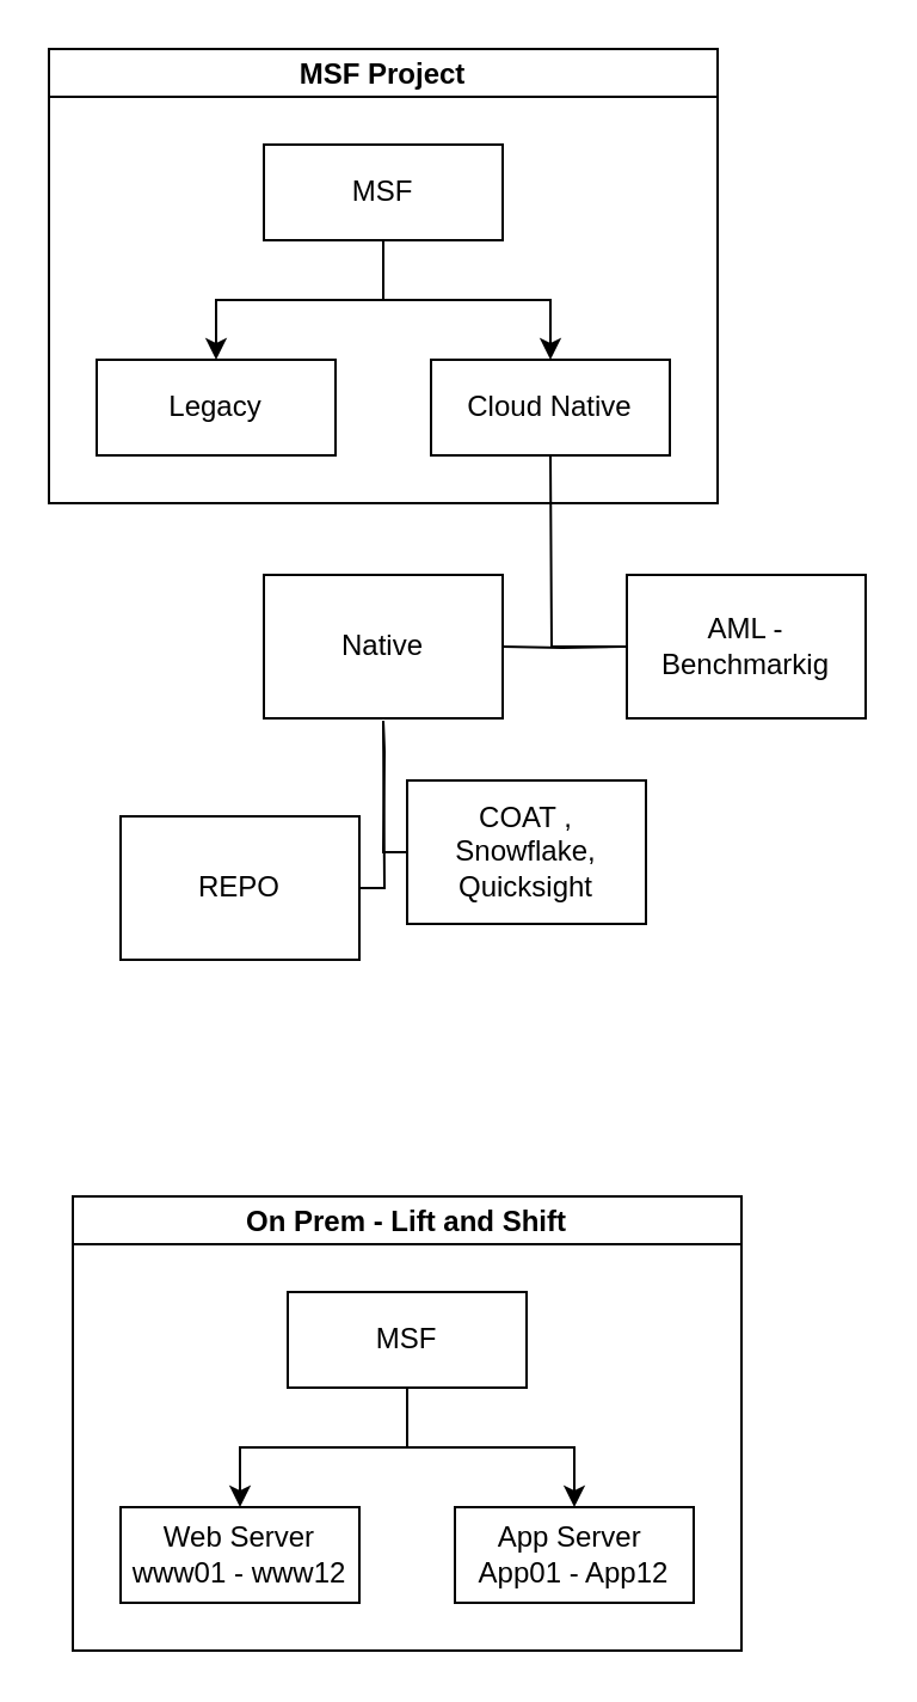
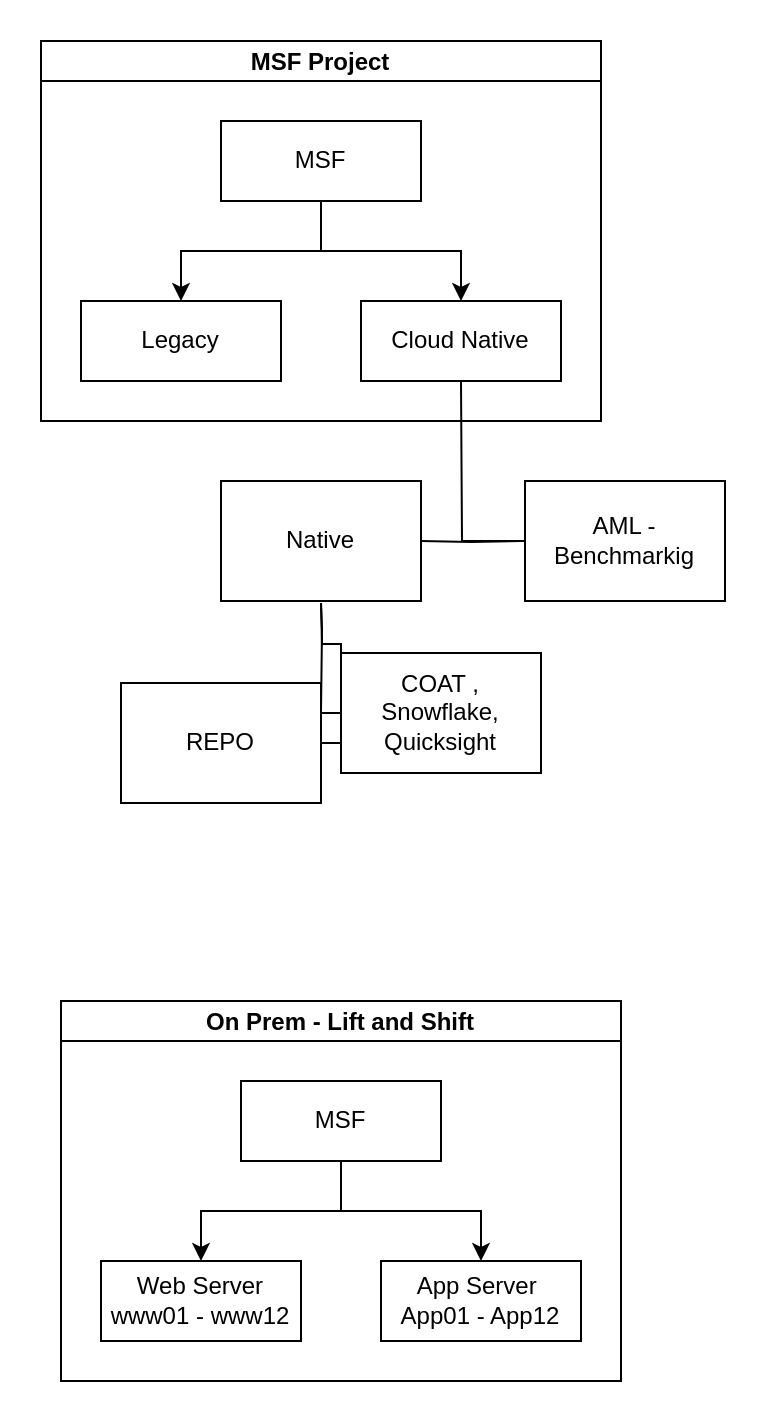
  <mxCell id="0" />
  <mxCell id="1" parent="0" />
  <mxCell id="2" value="MSF Project" style="swimlane;startSize=20;horizontal=1;childLayout=treeLayout;horizontalTree=0;resizable=0;containerType=tree;" vertex="1" parent="1"><mxGeometry x="20" y="20" width="280" height="190" as="geometry" /></mxCell>
  <mxCell id="3" value="MSF" style="whiteSpace=wrap;html=1;" vertex="1" parent="2"><mxGeometry x="90" y="40" width="100" height="40" as="geometry" /></mxCell>
  <mxCell id="4" value="Legacy" style="whiteSpace=wrap;html=1;" vertex="1" parent="2"><mxGeometry x="20" y="130" width="100" height="40" as="geometry" /></mxCell>
  <mxCell id="5" value="" style="edgeStyle=elbowEdgeStyle;elbow=vertical;html=1;rounded=0;" edge="1" parent="2" source="3" target="4"><mxGeometry relative="1" as="geometry" /></mxCell>
  <mxCell id="6" value="Cloud Native" style="whiteSpace=wrap;html=1;" vertex="1" parent="2"><mxGeometry x="160" y="130" width="100" height="40" as="geometry" /></mxCell>
  <mxCell id="7" value="" style="edgeStyle=elbowEdgeStyle;elbow=vertical;html=1;rounded=0;" edge="1" parent="2" source="3" target="6"><mxGeometry relative="1" as="geometry" /></mxCell>
  <mxCell id="8" value="" style="edgeStyle=orthogonalEdgeStyle;startArrow=none;endArrow=none;rounded=0;targetPortConstraint=eastwest;sourcePortConstraint=northsouth;" edge="1" target="10" parent="1"><mxGeometry relative="1" as="geometry"><mxPoint x="260" y="270" as="sourcePoint" /></mxGeometry></mxCell>
  <mxCell id="9" value="" style="edgeStyle=orthogonalEdgeStyle;startArrow=none;endArrow=none;rounded=0;targetPortConstraint=eastwest;sourcePortConstraint=northsouth;" edge="1" target="11" parent="1"><mxGeometry relative="1" as="geometry"><mxPoint x="230" y="190" as="sourcePoint" /></mxGeometry></mxCell>
  <mxCell id="10" value="Native" style="whiteSpace=wrap;html=1;align=center;verticalAlign=middle;treeFolding=1;treeMoving=1;" vertex="1" parent="1"><mxGeometry x="110" y="240" width="100" height="60" as="geometry" /></mxCell>
  <mxCell id="11" value="AML - Benchmarkig" style="whiteSpace=wrap;html=1;align=center;verticalAlign=middle;treeFolding=1;treeMoving=1;" vertex="1" parent="1"><mxGeometry x="262" y="240" width="100" height="60" as="geometry" /></mxCell>
  <mxCell id="12" value="" style="edgeStyle=orthogonalEdgeStyle;startArrow=none;endArrow=none;rounded=0;targetPortConstraint=eastwest;sourcePortConstraint=northsouth;" edge="1" target="14" parent="1"><mxGeometry relative="1" as="geometry"><mxPoint x="160" y="301" as="sourcePoint" /></mxGeometry></mxCell>
  <mxCell id="13" value="" style="edgeStyle=orthogonalEdgeStyle;startArrow=none;endArrow=none;rounded=0;targetPortConstraint=eastwest;sourcePortConstraint=northsouth;" edge="1" target="15" parent="1"><mxGeometry relative="1" as="geometry"><mxPoint x="160" y="301" as="sourcePoint" /></mxGeometry></mxCell>
- <mxCell id="14" value="REPO" style="whiteSpace=wrap;html=1;align=center;verticalAlign=middle;treeFolding=1;treeMoving=1;" vertex="1" parent="1"><mxGeometry x="50" y="341" width="100" height="60" as="geometry" /></mxCell>
+ <mxCell id="14" value="REPO" style="whiteSpace=wrap;html=1;align=center;verticalAlign=middle;treeFolding=1;treeMoving=1;" vertex="1" parent="1"><mxGeometry x="60" y="341" width="100" height="60" as="geometry" /></mxCell>
  <mxCell id="15" value="COAT , Snowflake, Quicksight" style="whiteSpace=wrap;html=1;align=center;verticalAlign=middle;treeFolding=1;treeMoving=1;" vertex="1" parent="1"><mxGeometry x="170" y="326" width="100" height="60" as="geometry" /></mxCell>
  <mxCell id="16" value="On Prem - Lift and Shift" style="swimlane;startSize=20;horizontal=1;childLayout=treeLayout;horizontalTree=0;resizable=0;containerType=tree;" vertex="1" parent="1"><mxGeometry x="30" y="500" width="280" height="190" as="geometry" /></mxCell>
  <mxCell id="17" value="MSF" style="whiteSpace=wrap;html=1;" vertex="1" parent="16"><mxGeometry x="90" y="40" width="100" height="40" as="geometry" /></mxCell>
  <mxCell id="18" value="Web Server&lt;br&gt;www01 - www12" style="whiteSpace=wrap;html=1;" vertex="1" parent="16"><mxGeometry x="20" y="130" width="100" height="40" as="geometry" /></mxCell>
  <mxCell id="19" value="" style="edgeStyle=elbowEdgeStyle;elbow=vertical;html=1;rounded=0;" edge="1" parent="16" source="17" target="18"><mxGeometry relative="1" as="geometry" /></mxCell>
  <mxCell id="20" value="App Server&amp;nbsp;&lt;br&gt;App01 - App12" style="whiteSpace=wrap;html=1;" vertex="1" parent="16"><mxGeometry x="160" y="130" width="100" height="40" as="geometry" /></mxCell>
  <mxCell id="21" value="" style="edgeStyle=elbowEdgeStyle;elbow=vertical;html=1;rounded=0;" edge="1" parent="16" source="17" target="20"><mxGeometry relative="1" as="geometry" /></mxCell>
